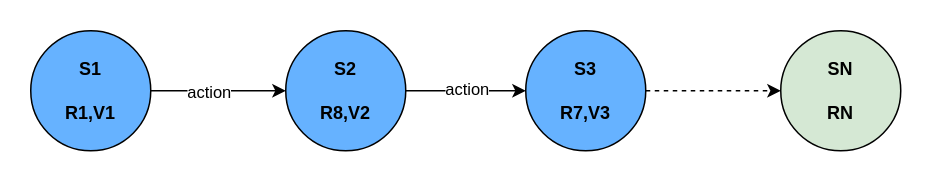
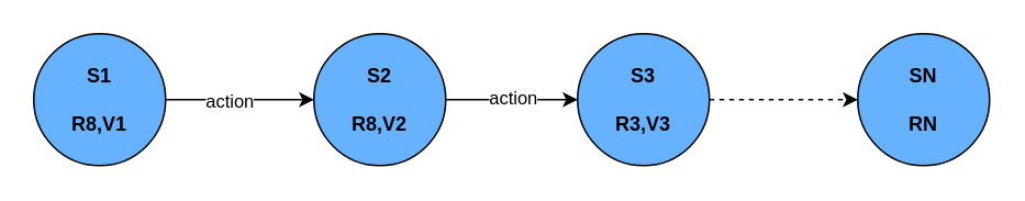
  <mxCell id="0" />
  <mxCell id="1" parent="0" />
- <mxCell id="2" value="&lt;b&gt;S1&lt;br&gt;&lt;br&gt;R1,V1&lt;/b&gt;" style="ellipse;whiteSpace=wrap;html=1;aspect=fixed;fillColor=#66B2FF;" vertex="1" parent="1"><mxGeometry x="20" y="20" width="80" height="80" as="geometry" /></mxCell>
+ <mxCell id="2" value="&lt;b&gt;S1&lt;br&gt;&lt;br&gt;R8,V1&lt;/b&gt;" style="ellipse;whiteSpace=wrap;html=1;aspect=fixed;fillColor=#66B2FF;" vertex="1" parent="1"><mxGeometry x="20" y="20" width="80" height="80" as="geometry" /></mxCell>
  <mxCell id="3" value="&lt;b&gt;S2&lt;br&gt;&lt;br&gt;R8,V2&lt;/b&gt;" style="ellipse;whiteSpace=wrap;html=1;aspect=fixed;fillColor=#66B2FF;" vertex="1" parent="1"><mxGeometry x="190" y="20" width="80" height="80" as="geometry" /></mxCell>
- <mxCell id="4" value="&lt;b&gt;S3&lt;br&gt;&lt;br&gt;R7,V3&lt;/b&gt;" style="ellipse;whiteSpace=wrap;html=1;aspect=fixed;fillColor=#66B2FF;" vertex="1" parent="1"><mxGeometry x="350" y="20" width="80" height="80" as="geometry" /></mxCell>
- <mxCell id="5" value="&lt;b&gt;SN&lt;br&gt;&lt;br&gt;RN&lt;/b&gt;" style="ellipse;whiteSpace=wrap;html=1;aspect=fixed;fillColor=#d5e8d4;" vertex="1" parent="1"><mxGeometry x="520" y="20" width="80" height="80" as="geometry" /></mxCell>
+ <mxCell id="4" value="&lt;b&gt;S3&lt;br&gt;&lt;br&gt;R3,V3&lt;/b&gt;" style="ellipse;whiteSpace=wrap;html=1;aspect=fixed;fillColor=#66B2FF;" vertex="1" parent="1"><mxGeometry x="350" y="20" width="80" height="80" as="geometry" /></mxCell>
+ <mxCell id="5" value="&lt;b&gt;SN&lt;br&gt;&lt;br&gt;RN&lt;/b&gt;" style="ellipse;whiteSpace=wrap;html=1;aspect=fixed;fillColor=#66B2FF;" vertex="1" parent="1"><mxGeometry x="520" y="20" width="80" height="80" as="geometry" /></mxCell>
  <mxCell id="6" value="" style="endArrow=classic;html=1;exitX=1;exitY=0.5;exitDx=0;exitDy=0;entryX=0;entryY=0.5;entryDx=0;entryDy=0;" edge="1" parent="1" source="2" target="3"><mxGeometry width="50" height="50" relative="1" as="geometry"><mxPoint x="170" y="230" as="sourcePoint" /><mxPoint x="220" y="180" as="targetPoint" /></mxGeometry></mxCell>
  <mxCell id="7" value="action" style="edgeLabel;html=1;align=center;verticalAlign=middle;resizable=0;points=[];" vertex="1" connectable="0" parent="6"><mxGeometry x="-0.156" relative="1" as="geometry"><mxPoint as="offset" /></mxGeometry></mxCell>
  <mxCell id="8" value="" style="endArrow=classic;html=1;exitX=1;exitY=0.5;exitDx=0;exitDy=0;entryX=0;entryY=0.5;entryDx=0;entryDy=0;" edge="1" parent="1" source="3" target="4"><mxGeometry width="50" height="50" relative="1" as="geometry"><mxPoint x="110" y="70" as="sourcePoint" /><mxPoint x="200" y="70" as="targetPoint" /></mxGeometry></mxCell>
  <mxCell id="9" value="action" style="edgeLabel;html=1;align=center;verticalAlign=middle;resizable=0;points=[];" vertex="1" connectable="0" parent="8"><mxGeometry y="2" relative="1" as="geometry"><mxPoint as="offset" /></mxGeometry></mxCell>
  <mxCell id="10" value="" style="endArrow=classic;html=1;exitX=1;exitY=0.5;exitDx=0;exitDy=0;entryX=0;entryY=0.5;entryDx=0;entryDy=0;dashed=1;" edge="1" parent="1" source="4" target="5"><mxGeometry width="50" height="50" relative="1" as="geometry"><mxPoint x="400" y="240" as="sourcePoint" /><mxPoint x="450" y="190" as="targetPoint" /></mxGeometry></mxCell>
